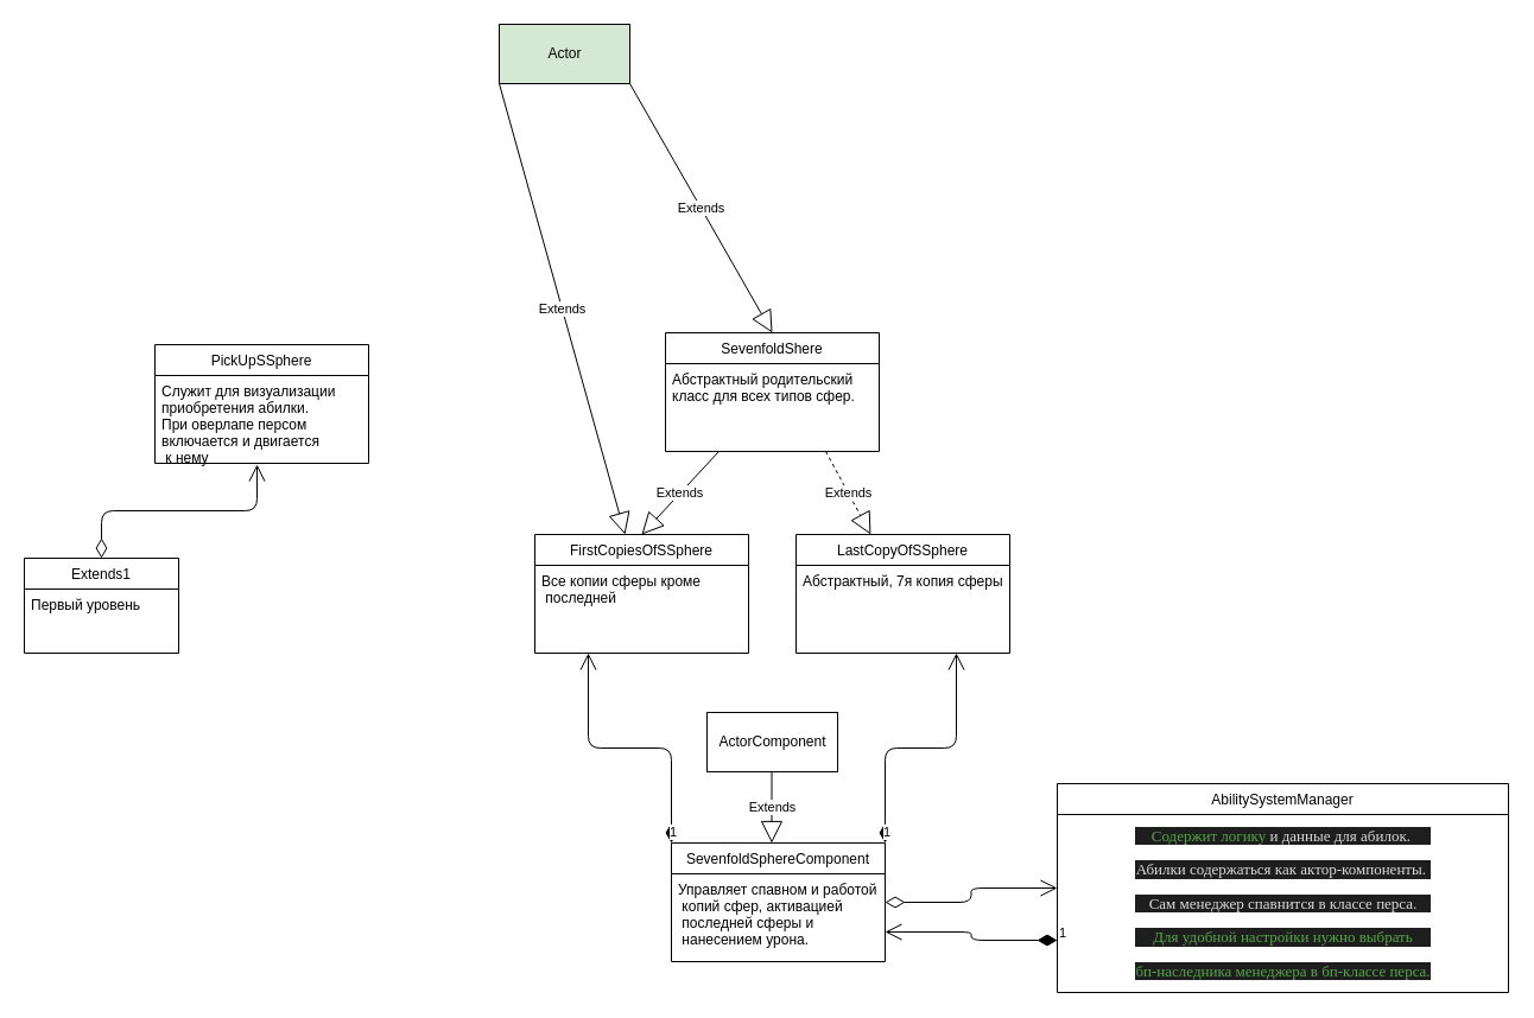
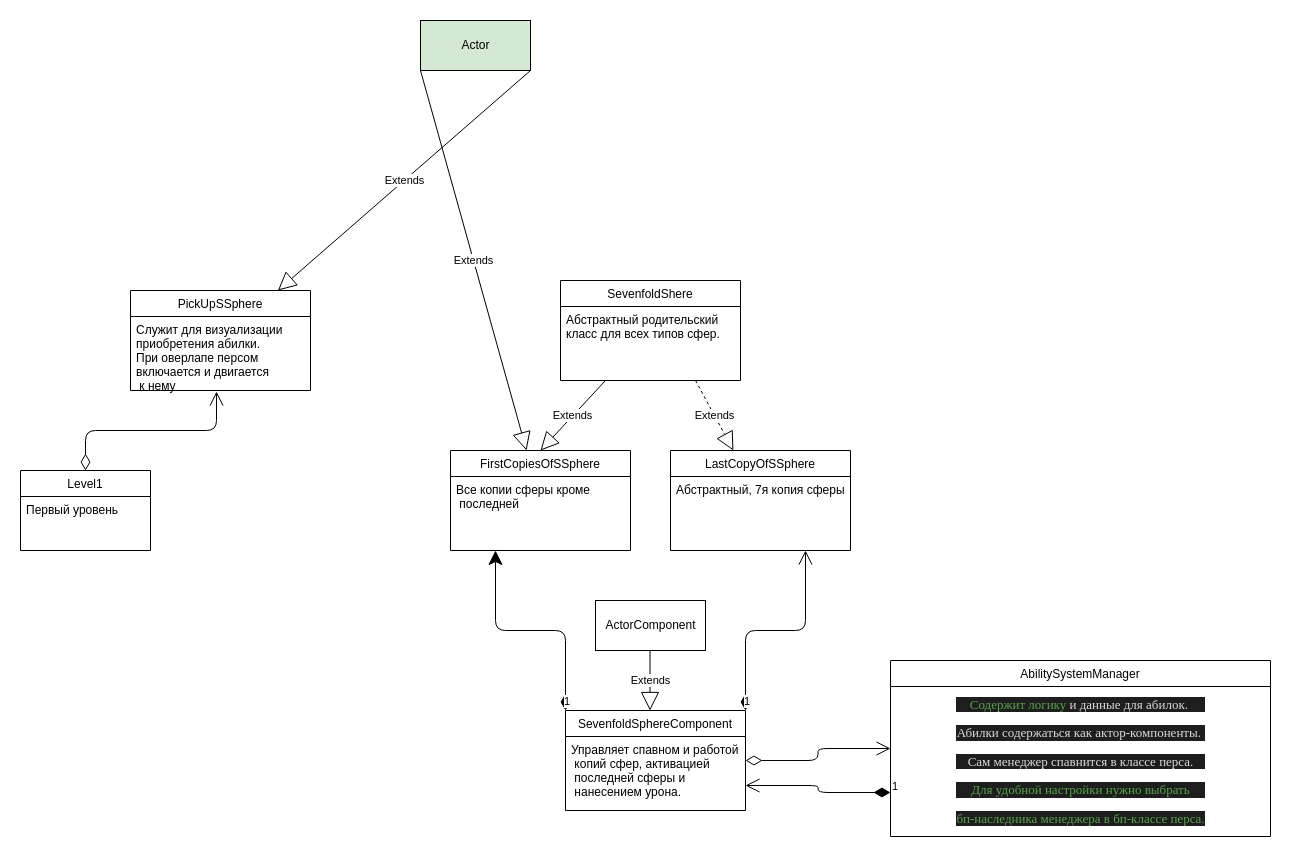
  <mxCell id="0" />
  <mxCell id="1" parent="0" />
  <mxCell id="2" value="Actor&lt;br&gt;" style="html=1;fillColor=#d5e8d4;" parent="1" vertex="1"><mxGeometry x="420" y="20" width="110" height="50" as="geometry" /></mxCell>
  <mxCell id="3" value="Extends" style="endArrow=block;endSize=16;endFill=0;html=1;exitX=0;exitY=1;exitDx=0;exitDy=0;startFill=1;anchorPointDirection=1;fixDash=0;metaEdit=0;" parent="1" source="2" target="21" edge="1"><mxGeometry width="160" relative="1" as="geometry"><mxPoint x="330" y="290" as="sourcePoint" /><mxPoint x="275" y="290" as="targetPoint" /></mxGeometry></mxCell>
  <mxCell id="4" value="Extends" style="endArrow=block;endSize=16;endFill=0;html=1;exitX=0.25;exitY=1;exitDx=0;exitDy=0;entryX=0.5;entryY=0;entryDx=0;entryDy=0;" parent="1" source="20" target="21" edge="1"><mxGeometry width="160" relative="1" as="geometry"><mxPoint x="530" y="500" as="sourcePoint" /><mxPoint x="546.579" y="580" as="targetPoint" /></mxGeometry></mxCell>
  <mxCell id="5" value="Extends" style="endArrow=block;endSize=16;endFill=0;html=1;exitX=0.75;exitY=1;exitDx=0;exitDy=0;dashed=1;" parent="1" source="20" target="18" edge="1"><mxGeometry width="160" relative="1" as="geometry"><mxPoint x="670" y="500" as="sourcePoint" /><mxPoint x="660" y="580" as="targetPoint" /></mxGeometry></mxCell>
  <mxCell id="6" value="Служит для визуализации &#10;приобретения абилки.&#10;При оверлапе персом &#10;включается и двигается&#10; к нему" style="text;strokeColor=none;fillColor=none;align=left;verticalAlign=top;spacingLeft=4;spacingRight=4;overflow=hidden;rotatable=0;points=[[0,0.5],[1,0.5]];portConstraint=eastwest;" parent="1" vertex="1"><mxGeometry x="130" y="316" width="180" height="74" as="geometry" /></mxCell>
  <mxCell id="7" value="Все копии сферы кроме&#10; последней" style="text;strokeColor=none;fillColor=none;align=left;verticalAlign=top;spacingLeft=4;spacingRight=4;overflow=hidden;rotatable=0;points=[[0,0.5],[1,0.5]];portConstraint=eastwest;" parent="1" vertex="1"><mxGeometry x="450" y="476" width="180" height="74" as="geometry" /></mxCell>
  <mxCell id="8" value="Абстрактный, 7я копия сферы" style="text;strokeColor=none;fillColor=none;align=left;verticalAlign=top;spacingLeft=4;spacingRight=4;overflow=hidden;rotatable=0;points=[[0,0.5],[1,0.5]];portConstraint=eastwest;" parent="1" vertex="1"><mxGeometry x="670" y="476" width="180" height="74" as="geometry" /></mxCell>
  <mxCell id="9" value="ActorComponent" style="html=1;" parent="1" vertex="1"><mxGeometry x="595" y="600" width="110" height="50" as="geometry" /></mxCell>
  <mxCell id="10" value="Extends" style="endArrow=block;endSize=16;endFill=0;html=1;exitX=0;exitY=1;exitDx=0;exitDy=0;startFill=1;anchorPointDirection=1;fixDash=0;metaEdit=0;" parent="1" edge="1"><mxGeometry width="160" relative="1" as="geometry"><mxPoint x="649.5" y="650" as="sourcePoint" /><mxPoint x="649.5" y="710" as="targetPoint" /></mxGeometry></mxCell>
  <mxCell id="11" value="Управляет спавном и работой&#10; копий сфер, активацией&#10; последней сферы и&#10; нанесением урона." style="text;strokeColor=none;fillColor=none;align=left;verticalAlign=top;spacingLeft=4;spacingRight=4;overflow=hidden;rotatable=0;points=[[0,0.5],[1,0.5]];portConstraint=eastwest;" parent="1" vertex="1"><mxGeometry x="565" y="736" width="180" height="74" as="geometry" /></mxCell>
  <mxCell id="12" value="" style="endArrow=open;html=1;endSize=12;startArrow=diamondThin;startSize=14;startFill=0;edgeStyle=orthogonalEdgeStyle;align=left;verticalAlign=bottom;exitX=0.5;exitY=0;exitDx=0;exitDy=0;entryX=0.478;entryY=1.014;entryDx=0;entryDy=0;entryPerimeter=0;" parent="1" source="14" target="6" edge="1"><mxGeometry x="-1" y="3" relative="1" as="geometry"><mxPoint x="270" y="529.5" as="sourcePoint" /><mxPoint x="430" y="529.5" as="targetPoint" /></mxGeometry></mxCell>
  <mxCell id="13" value="PickUpSSphere" style="swimlane;fontStyle=0;childLayout=stackLayout;horizontal=1;startSize=26;fillColor=none;horizontalStack=0;resizeParent=1;resizeParentMax=0;resizeLast=0;collapsible=1;marginBottom=0;" parent="1" vertex="1"><mxGeometry x="130" y="290" width="180" height="100" as="geometry" /></mxCell>
- <mxCell id="14" value="Extends1" style="swimlane;fontStyle=0;childLayout=stackLayout;horizontal=1;startSize=26;fillColor=none;horizontalStack=0;resizeParent=1;resizeParentMax=0;resizeLast=0;collapsible=1;marginBottom=0;" parent="1" vertex="1"><mxGeometry x="20" y="470" width="130" height="80" as="geometry" /></mxCell>
+ <mxCell id="14" value="Level1" style="swimlane;fontStyle=0;childLayout=stackLayout;horizontal=1;startSize=26;fillColor=none;horizontalStack=0;resizeParent=1;resizeParentMax=0;resizeLast=0;collapsible=1;marginBottom=0;" parent="1" vertex="1"><mxGeometry x="20" y="470" width="130" height="80" as="geometry" /></mxCell>
  <mxCell id="15" value="Первый уровень" style="text;strokeColor=none;fillColor=none;align=left;verticalAlign=top;spacingLeft=4;spacingRight=4;overflow=hidden;rotatable=0;points=[[0,0.5],[1,0.5]];portConstraint=eastwest;" parent="14" vertex="1"><mxGeometry y="26" width="130" height="54" as="geometry" /></mxCell>
  <mxCell id="16" value="Абстрактный родительский &#10;класс для всех типов сфер. " style="text;strokeColor=none;fillColor=none;align=left;verticalAlign=top;spacingLeft=4;spacingRight=4;overflow=hidden;rotatable=0;points=[[0,0.5],[1,0.5]];portConstraint=eastwest;" parent="1" vertex="1"><mxGeometry x="560" y="306" width="180" height="74" as="geometry" /></mxCell>
- <mxCell id="17" value="Extends" style="endArrow=block;endSize=16;endFill=0;html=1;exitX=1;exitY=1;exitDx=0;exitDy=0;entryX=0.5;entryY=0;entryDx=0;entryDy=0;startFill=1;anchorPointDirection=1;fixDash=0;metaEdit=0;" parent="1" source="2" target="20" edge="1"><mxGeometry width="160" relative="1" as="geometry"><mxPoint x="550" y="90" as="sourcePoint" /><mxPoint x="350" y="310" as="targetPoint" /></mxGeometry></mxCell>
+ <mxCell id="17" value="Extends" style="endArrow=block;endSize=16;endFill=0;html=1;exitX=1;exitY=1;exitDx=0;exitDy=0;startFill=1;anchorPointDirection=1;fixDash=0;metaEdit=0;" parent="1" source="2" target="13" edge="1"><mxGeometry width="160" relative="1" as="geometry"><mxPoint x="550" y="90" as="sourcePoint" /><mxPoint x="350" y="310" as="targetPoint" /></mxGeometry></mxCell>
  <mxCell id="18" value="LastCopyOfSSphere" style="swimlane;fontStyle=0;childLayout=stackLayout;horizontal=1;startSize=26;fillColor=none;horizontalStack=0;resizeParent=1;resizeParentMax=0;resizeLast=0;collapsible=1;marginBottom=0;" parent="1" vertex="1"><mxGeometry x="670" y="450" width="180" height="100" as="geometry" /></mxCell>
  <mxCell id="19" value="SevenfoldSphereComponent" style="swimlane;fontStyle=0;childLayout=stackLayout;horizontal=1;startSize=26;fillColor=none;horizontalStack=0;resizeParent=1;resizeParentMax=0;resizeLast=0;collapsible=1;marginBottom=0;" parent="1" vertex="1"><mxGeometry x="565" y="710" width="180" height="100" as="geometry" /></mxCell>
  <mxCell id="20" value="SevenfoldShere" style="swimlane;fontStyle=0;childLayout=stackLayout;horizontal=1;startSize=26;fillColor=none;horizontalStack=0;resizeParent=1;resizeParentMax=0;resizeLast=0;collapsible=1;marginBottom=0;" parent="1" vertex="1"><mxGeometry x="560" y="280" width="180" height="100" as="geometry" /></mxCell>
  <mxCell id="21" value="FirstCopiesOfSSphere" style="swimlane;fontStyle=0;childLayout=stackLayout;horizontal=1;startSize=26;fillColor=none;horizontalStack=0;resizeParent=1;resizeParentMax=0;resizeLast=0;collapsible=1;marginBottom=0;" parent="1" vertex="1"><mxGeometry x="450" y="450" width="180" height="100" as="geometry" /></mxCell>
  <mxCell id="22" value="" style="endArrow=open;html=1;endSize=12;startArrow=diamondThin;startSize=14;startFill=0;edgeStyle=orthogonalEdgeStyle;align=left;verticalAlign=bottom;exitX=1;exitY=0.5;exitDx=0;exitDy=0;entryX=0;entryY=0.5;entryDx=0;entryDy=0;" edge="1" parent="1" source="19" target="26"><mxGeometry x="-1" y="3" relative="1" as="geometry"><mxPoint x="755" y="720" as="sourcePoint" /><mxPoint x="770" y="560" as="targetPoint" /></mxGeometry></mxCell>
  <mxCell id="23" value="1" style="endArrow=open;html=1;endSize=12;startArrow=diamondThin;startSize=14;startFill=1;edgeStyle=orthogonalEdgeStyle;align=left;verticalAlign=bottom;entryX=1;entryY=0.75;entryDx=0;entryDy=0;exitX=0;exitY=0.75;exitDx=0;exitDy=0;" edge="1" parent="1" source="26" target="19"><mxGeometry x="-1" y="3" relative="1" as="geometry"><mxPoint x="740" y="870" as="sourcePoint" /><mxPoint x="900" y="870" as="targetPoint" /></mxGeometry></mxCell>
  <mxCell id="24" value="1" style="endArrow=open;html=1;endSize=12;startArrow=diamondThin;startSize=14;startFill=1;edgeStyle=orthogonalEdgeStyle;align=left;verticalAlign=bottom;entryX=0.75;entryY=1;entryDx=0;entryDy=0;exitX=1;exitY=0;exitDx=0;exitDy=0;" edge="1" parent="1" source="19" target="18"><mxGeometry x="-1" y="3" relative="1" as="geometry"><mxPoint x="975" y="640" as="sourcePoint" /><mxPoint x="830" y="640" as="targetPoint" /></mxGeometry></mxCell>
- <mxCell id="25" value="1" style="endArrow=open;html=1;endSize=12;startArrow=diamondThin;startSize=14;startFill=1;edgeStyle=orthogonalEdgeStyle;align=left;verticalAlign=bottom;entryX=0.25;entryY=1;entryDx=0;entryDy=0;exitX=0;exitY=0;exitDx=0;exitDy=0;" edge="1" parent="1" source="19" target="21"><mxGeometry x="-1" y="3" relative="1" as="geometry"><mxPoint x="450" y="736" as="sourcePoint" /><mxPoint x="510" y="576" as="targetPoint" /></mxGeometry></mxCell>
+ <mxCell id="25" value="1" style="endArrow=classic;html=1;endSize=12;startArrow=diamondThin;startSize=14;startFill=1;edgeStyle=orthogonalEdgeStyle;align=left;verticalAlign=bottom;entryX=0.25;entryY=1;entryDx=0;entryDy=0;exitX=0;exitY=0;exitDx=0;exitDy=0;" edge="1" parent="1" source="19" target="21"><mxGeometry x="-1" y="3" relative="1" as="geometry"><mxPoint x="450" y="736" as="sourcePoint" /><mxPoint x="510" y="576" as="targetPoint" /></mxGeometry></mxCell>
  <mxCell id="26" value="AbilitySystemManager" style="swimlane;fontStyle=0;childLayout=stackLayout;horizontal=1;startSize=26;fillColor=none;horizontalStack=0;resizeParent=1;resizeParentMax=0;resizeLast=0;collapsible=1;marginBottom=0;" vertex="1" parent="1"><mxGeometry x="890" y="660" width="380" height="176" as="geometry" /></mxCell>
  <mxCell id="27" value="&lt;pre style=&quot;font-family: &amp;#34;consolas&amp;#34; ; font-size: 13px ; color: gainsboro ; background: #1e1e1e&quot;&gt;&lt;span style=&quot;color: #57a64a&quot;&gt;Содержит&amp;nbsp;логику&lt;/span&gt;&amp;nbsp;и&amp;nbsp;данные&amp;nbsp;для&amp;nbsp;абилок.&amp;nbsp;&lt;/pre&gt;&lt;pre style=&quot;font-family: &amp;#34;consolas&amp;#34; ; font-size: 13px ; color: gainsboro ; background: #1e1e1e&quot;&gt;Абилки&amp;nbsp;содержаться&amp;nbsp;как&amp;nbsp;актор-компоненты.&amp;nbsp;&lt;/pre&gt;&lt;pre style=&quot;font-family: &amp;#34;consolas&amp;#34; ; font-size: 13px ; color: gainsboro ; background: #1e1e1e&quot;&gt;Сам&amp;nbsp;менеджер&amp;nbsp;спавнится&amp;nbsp;в&amp;nbsp;классе&amp;nbsp;перса.&lt;/pre&gt;&lt;pre style=&quot;font-family: &amp;#34;consolas&amp;#34; ; font-size: 13px ; color: gainsboro ; background: #1e1e1e&quot;&gt;&lt;span style=&quot;color: #57a64a&quot;&gt;&amp;nbsp;Для&amp;nbsp;удобной&amp;nbsp;настройки&amp;nbsp;нужно&amp;nbsp;выбрать&amp;nbsp;&lt;/span&gt;&lt;/pre&gt;&lt;pre style=&quot;font-family: &amp;#34;consolas&amp;#34; ; font-size: 13px ; color: gainsboro ; background: #1e1e1e&quot;&gt;&lt;span style=&quot;color: #57a64a&quot;&gt;бп-наследника&amp;nbsp;менеджера&amp;nbsp;в&amp;nbsp;бп-классе&amp;nbsp;перса.&lt;/span&gt;&lt;/pre&gt;" style="text;html=1;align=center;verticalAlign=middle;resizable=0;points=[];autosize=1;" vertex="1" parent="26"><mxGeometry y="26" width="380" height="150" as="geometry" /></mxCell>
